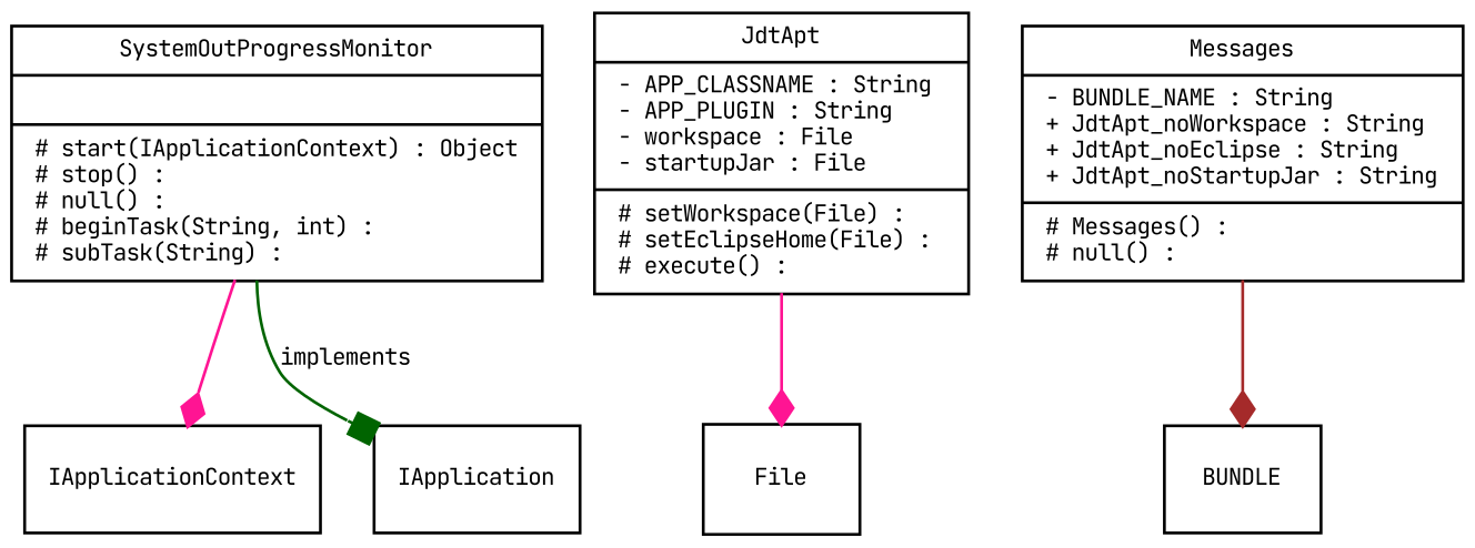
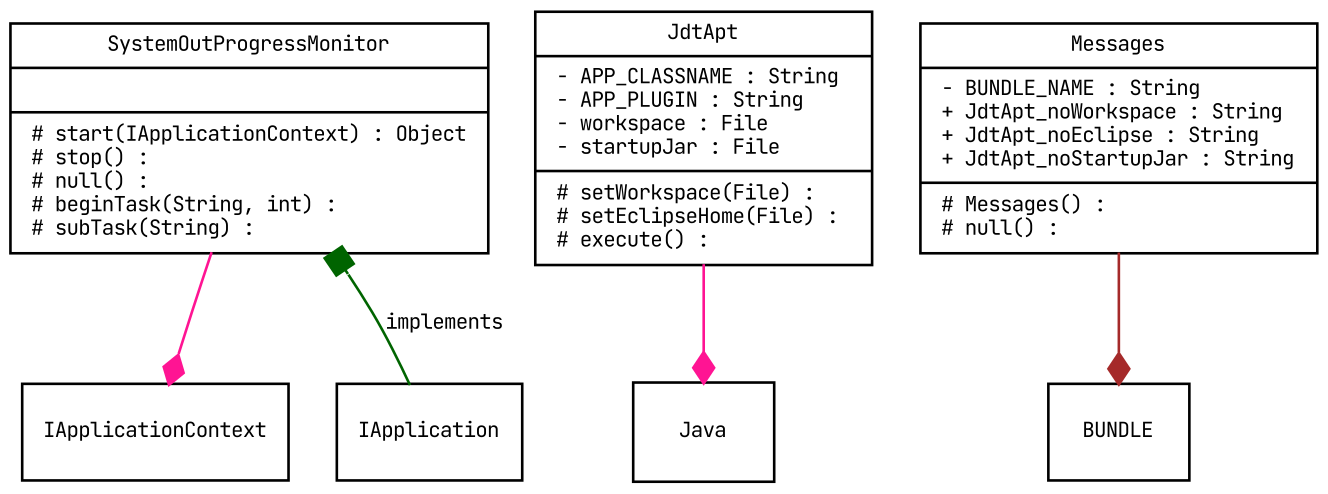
  digraph {
    fontname="JetBrains Mono"
    fontsize=8
    node [fontname="JetBrains Mono" fontsize=8 shape=record]
    edge [arrowhead=diamond color=deeppink fontname="JetBrains Mono" fontsize=8]
    n1 [label="{SystemOutProgressMonitor||# start(IApplicationContext) : Object\l# stop() : \l# null() : \l# beginTask(String, int) : \l# subTask(String) : \l}"]
    n2 [label=IApplicationContext]
    IApplication
    n4 [label="{JdtApt|- APP_CLASSNAME : String\l- APP_PLUGIN : String\l- workspace : File\l- startupJar : File\l|# setWorkspace(File) : \l# setEclipseHome(File) : \l# execute() : \l}"]
-   Java [label=File]
+   Java
    n6 [label="{Messages|- BUNDLE_NAME : String\l+ JdtApt_noWorkspace : String\l+ JdtApt_noEclipse : String\l+ JdtApt_noStartupJar : String\l|# Messages() : \l# null() : \l}"]
    n7 [label=BUNDLE]
    n1 -> n2
-   n1 -> IApplication [arrowhead=box color=darkgreen label=implements]
+   IApplication -> n1 [arrowhead=box color=darkgreen label=implements]
    n4 -> Java
    n6 -> n7 [color=brown]
  }
